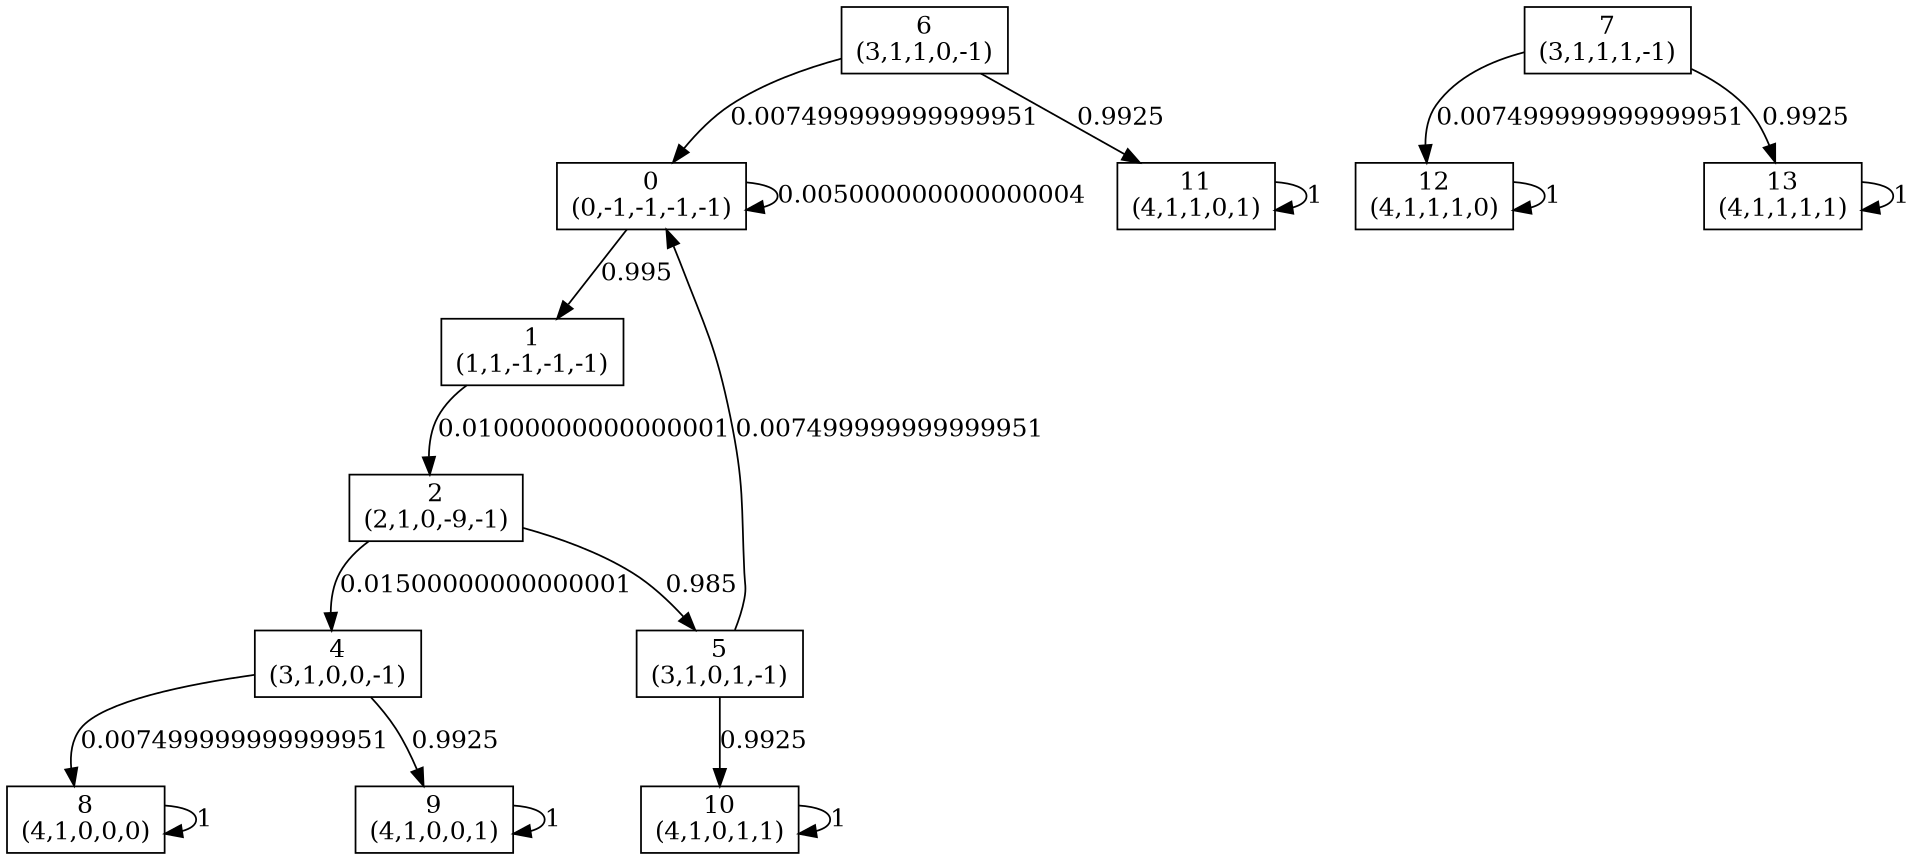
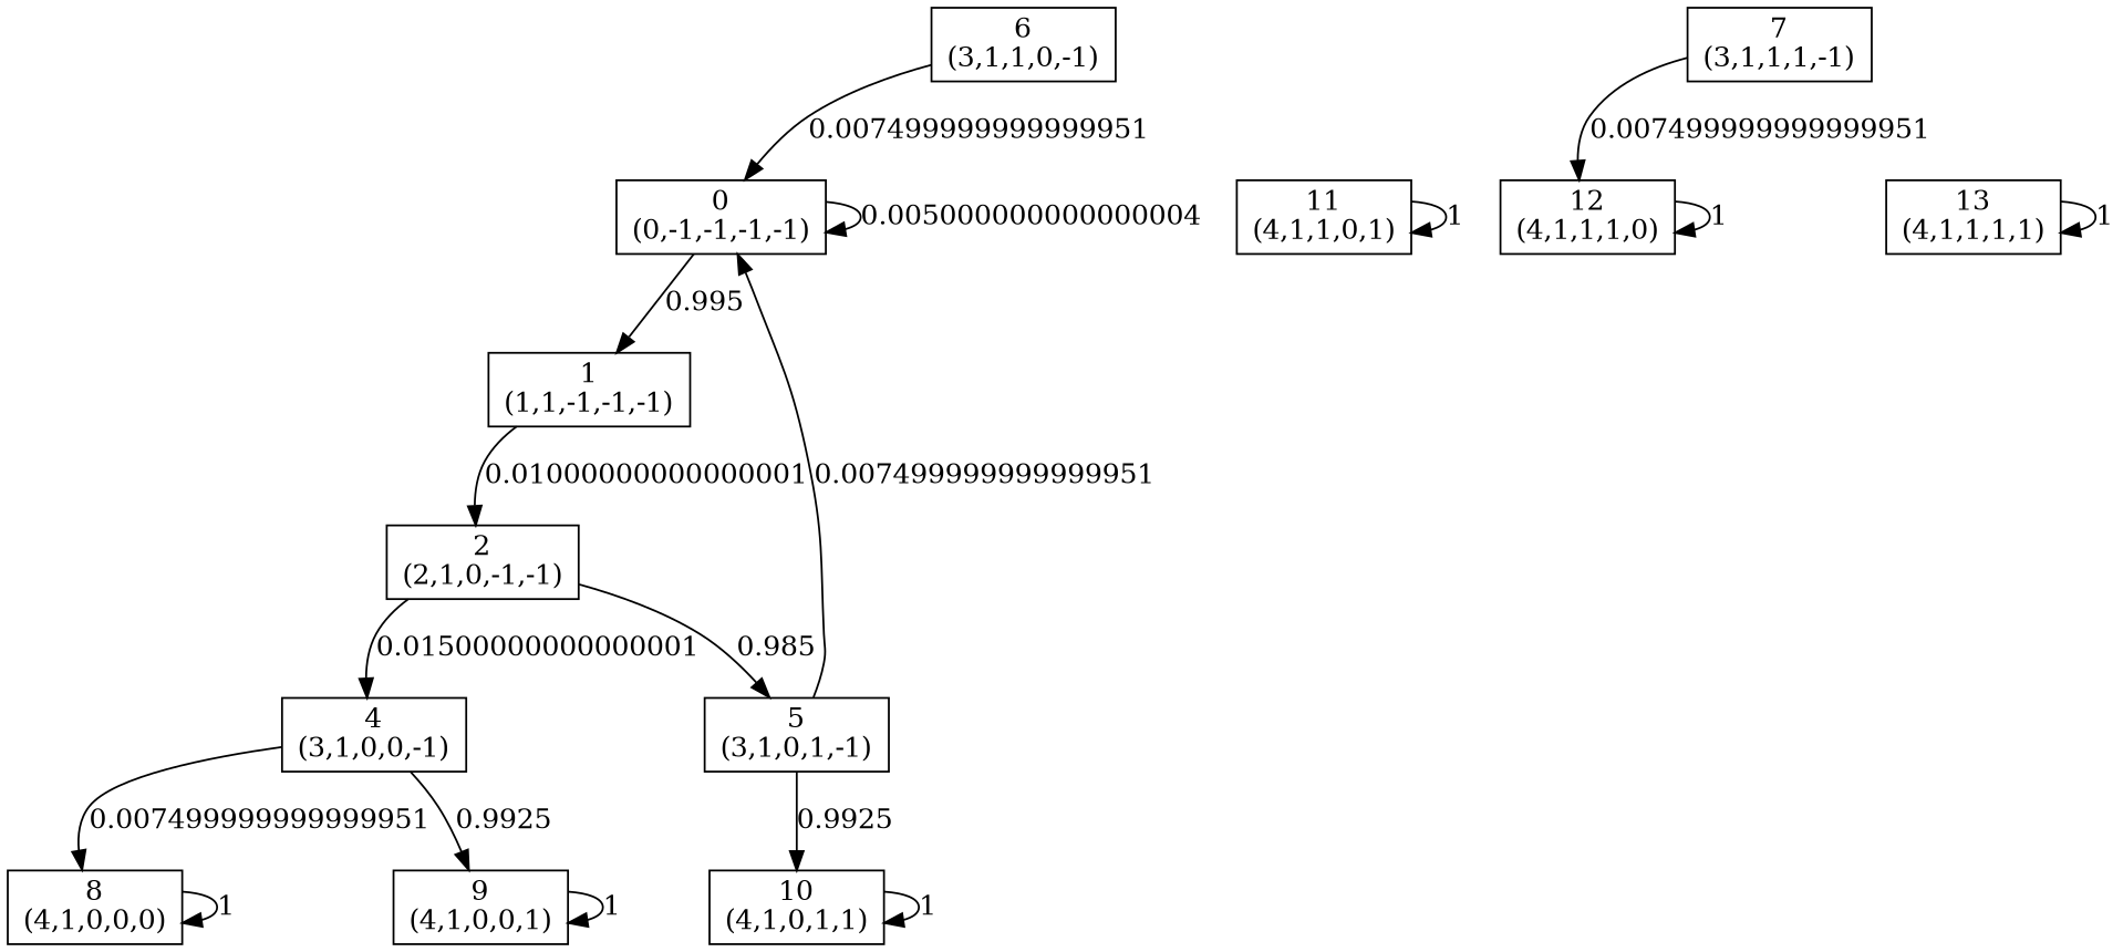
  digraph {
    node [shape=box]
    n1 [label="0\n(0,-1,-1,-1,-1)"]
    n2 [label="1\n(1,1,-1,-1,-1)"]
-   n3 [label="2\n(2,1,0,-9,-1)"]
+   n3 [label="2\n(2,1,0,-1,-1)"]
    n4 [label="4\n(3,1,0,0,-1)"]
    n5 [label="5\n(3,1,0,1,-1)"]
    n6 [label="8\n(4,1,0,0,0)"]
    n7 [label="9\n(4,1,0,0,1)"]
    n8 [label="10\n(4,1,0,1,1)"]
    n9 [label="6\n(3,1,1,0,-1)"]
    n10 [label="11\n(4,1,1,0,1)"]
    n11 [label="7\n(3,1,1,1,-1)"]
    n12 [label="12\n(4,1,1,1,0)"]
    n13 [label="13\n(4,1,1,1,1)"]
    n1 -> n1 [label=0.005000000000000004]
    n1 -> n2 [label=0.995]
    n2 -> n3 [label=0.01000000000000001]
    n3 -> n4 [label=0.01500000000000001]
    n3 -> n5 [label=0.985]
    n4 -> n6 [label=0.007499999999999951]
    n4 -> n7 [label=0.9925]
    n5 -> n1 [label=0.007499999999999951]
    n5 -> n8 [label=0.9925]
    n6 -> n6 [label=1]
    n7 -> n7 [label=1]
    n8 -> n8 [label=1]
    n9 -> n1 [label=0.007499999999999951]
-   n9 -> n10 [label=0.9925]
    n10 -> n10 [label=1]
    n11 -> n12 [label=0.007499999999999951]
-   n11 -> n13 [label=0.9925]
    n12 -> n12 [label=1]
    n13 -> n13 [label=1]
  }
